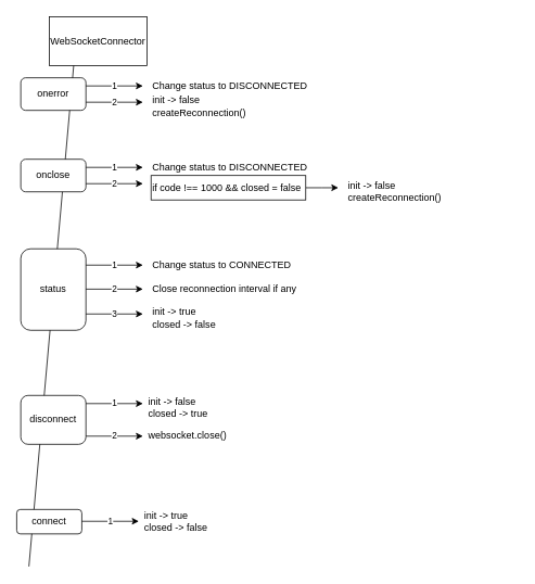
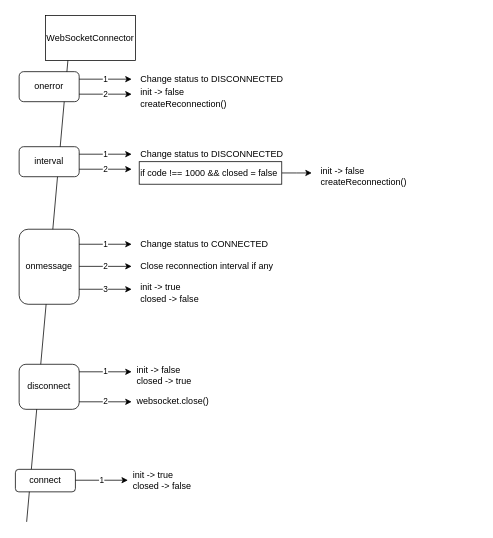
  <mxCell id="0" />
  <mxCell id="1" parent="0" />
  <mxCell id="2" value="WebSocketConnector" style="rounded=0;whiteSpace=wrap;html=1;" vertex="1" parent="1"><mxGeometry x="60" y="20" width="120" height="60" as="geometry" /></mxCell>
  <mxCell id="3" value="" style="endArrow=none;html=1;entryX=0.25;entryY=1;entryDx=0;entryDy=0;" edge="1" parent="1" target="2"><mxGeometry width="50" height="50" relative="1" as="geometry"><mxPoint x="35" y="695" as="sourcePoint" /><mxPoint x="355" y="225" as="targetPoint" /></mxGeometry></mxCell>
  <mxCell id="4" value="onerror" style="rounded=1;whiteSpace=wrap;html=1;" vertex="1" parent="1"><mxGeometry x="25" y="95" width="80" height="40" as="geometry" /></mxCell>
  <mxCell id="5" value="1" style="endArrow=classic;html=1;exitX=1;exitY=0.25;exitDx=0;exitDy=0;exitPerimeter=0;" edge="1" parent="1" source="4"><mxGeometry width="50" height="50" relative="1" as="geometry"><mxPoint x="305" y="275" as="sourcePoint" /><mxPoint x="175" y="105" as="targetPoint" /></mxGeometry></mxCell>
  <mxCell id="6" value="Change status to DISCONNECTED" style="text;html=1;strokeColor=none;fillColor=none;align=left;verticalAlign=middle;whiteSpace=wrap;rounded=0;" vertex="1" parent="1"><mxGeometry x="185" y="95" width="200" height="20" as="geometry" /></mxCell>
  <mxCell id="7" value="2" style="endArrow=classic;html=1;exitX=1;exitY=0.25;exitDx=0;exitDy=0;exitPerimeter=0;" edge="1" parent="1"><mxGeometry width="50" height="50" relative="1" as="geometry"><mxPoint x="105" y="125" as="sourcePoint" /><mxPoint x="175" y="125" as="targetPoint" /></mxGeometry></mxCell>
  <mxCell id="8" value="init -&amp;gt; false&lt;br&gt;createReconnection()" style="text;html=1;strokeColor=none;fillColor=none;align=left;verticalAlign=middle;whiteSpace=wrap;rounded=0;" vertex="1" parent="1"><mxGeometry x="185" y="115" width="200" height="30" as="geometry" /></mxCell>
- <mxCell id="9" value="onclose" style="rounded=1;whiteSpace=wrap;html=1;" vertex="1" parent="1"><mxGeometry x="25" y="195" width="80" height="40" as="geometry" /></mxCell>
+ <mxCell id="9" value="interval" style="rounded=1;whiteSpace=wrap;html=1;" vertex="1" parent="1"><mxGeometry x="25" y="195" width="80" height="40" as="geometry" /></mxCell>
  <mxCell id="10" value="1" style="endArrow=classic;html=1;exitX=1;exitY=0.25;exitDx=0;exitDy=0;exitPerimeter=0;" edge="1" parent="1" source="9"><mxGeometry width="50" height="50" relative="1" as="geometry"><mxPoint x="305" y="375" as="sourcePoint" /><mxPoint x="175" y="205" as="targetPoint" /></mxGeometry></mxCell>
  <mxCell id="11" value="Change status to DISCONNECTED" style="text;html=1;strokeColor=none;fillColor=none;align=left;verticalAlign=middle;whiteSpace=wrap;rounded=0;" vertex="1" parent="1"><mxGeometry x="185" y="195" width="200" height="20" as="geometry" /></mxCell>
  <mxCell id="12" value="2" style="endArrow=classic;html=1;exitX=1;exitY=0.25;exitDx=0;exitDy=0;exitPerimeter=0;" edge="1" parent="1"><mxGeometry width="50" height="50" relative="1" as="geometry"><mxPoint x="105" y="225" as="sourcePoint" /><mxPoint x="175" y="225" as="targetPoint" /></mxGeometry></mxCell>
  <mxCell id="13" value="init -&amp;gt; false&lt;br&gt;createReconnection()" style="text;html=1;strokeColor=none;fillColor=none;align=left;verticalAlign=middle;whiteSpace=wrap;rounded=0;" vertex="1" parent="1"><mxGeometry x="425" y="215" width="210" height="40" as="geometry" /></mxCell>
  <mxCell id="14" style="edgeStyle=orthogonalEdgeStyle;rounded=0;orthogonalLoop=1;jettySize=auto;html=1;" edge="1" parent="1" source="15"><mxGeometry relative="1" as="geometry"><mxPoint x="415" y="230" as="targetPoint" /></mxGeometry></mxCell>
  <mxCell id="15" value="&lt;span&gt;if code !== 1000 &amp;amp;&amp;amp; closed = false&lt;/span&gt;" style="rounded=0;whiteSpace=wrap;html=1;align=left;" vertex="1" parent="1"><mxGeometry x="185" y="215" width="190" height="30" as="geometry" /></mxCell>
- <mxCell id="16" value="status" style="rounded=1;whiteSpace=wrap;html=1;" vertex="1" parent="1"><mxGeometry x="25" y="305" width="80" height="100" as="geometry" /></mxCell>
+ <mxCell id="16" value="onmessage" style="rounded=1;whiteSpace=wrap;html=1;" vertex="1" parent="1"><mxGeometry x="25" y="305" width="80" height="100" as="geometry" /></mxCell>
  <mxCell id="17" value="1" style="endArrow=classic;html=1;exitX=1;exitY=0.25;exitDx=0;exitDy=0;exitPerimeter=0;" edge="1" parent="1"><mxGeometry width="50" height="50" relative="1" as="geometry"><mxPoint x="105" y="325" as="sourcePoint" /><mxPoint x="175" y="325" as="targetPoint" /></mxGeometry></mxCell>
  <mxCell id="18" value="Change status to CONNECTED" style="text;html=1;strokeColor=none;fillColor=none;align=left;verticalAlign=middle;whiteSpace=wrap;rounded=0;" vertex="1" parent="1"><mxGeometry x="185" y="315" width="200" height="20" as="geometry" /></mxCell>
  <mxCell id="19" value="2" style="endArrow=classic;html=1;exitX=1;exitY=0.25;exitDx=0;exitDy=0;exitPerimeter=0;" edge="1" parent="1"><mxGeometry width="50" height="50" relative="1" as="geometry"><mxPoint x="105" y="354.5" as="sourcePoint" /><mxPoint x="175" y="354.5" as="targetPoint" /></mxGeometry></mxCell>
  <mxCell id="20" value="Close reconnection interval if any" style="text;html=1;strokeColor=none;fillColor=none;align=left;verticalAlign=middle;whiteSpace=wrap;rounded=0;" vertex="1" parent="1"><mxGeometry x="185" y="345" width="200" height="20" as="geometry" /></mxCell>
  <mxCell id="21" value="3" style="endArrow=classic;html=1;exitX=1;exitY=0.25;exitDx=0;exitDy=0;exitPerimeter=0;" edge="1" parent="1"><mxGeometry width="50" height="50" relative="1" as="geometry"><mxPoint x="105" y="385" as="sourcePoint" /><mxPoint x="175" y="385" as="targetPoint" /></mxGeometry></mxCell>
  <mxCell id="22" value="init -&amp;gt; true&lt;br&gt;closed -&amp;gt; false" style="text;html=1;strokeColor=none;fillColor=none;align=left;verticalAlign=middle;whiteSpace=wrap;rounded=0;" vertex="1" parent="1"><mxGeometry x="185" y="375" width="200" height="30" as="geometry" /></mxCell>
  <mxCell id="23" value="disconnect" style="rounded=1;whiteSpace=wrap;html=1;" vertex="1" parent="1"><mxGeometry x="25" y="485" width="80" height="60" as="geometry" /></mxCell>
  <mxCell id="24" value="1" style="endArrow=classic;html=1;exitX=1;exitY=0.25;exitDx=0;exitDy=0;exitPerimeter=0;" edge="1" parent="1"><mxGeometry width="50" height="50" relative="1" as="geometry"><mxPoint x="105" y="495" as="sourcePoint" /><mxPoint x="175" y="495" as="targetPoint" /></mxGeometry></mxCell>
  <mxCell id="25" value="init -&amp;gt; false&lt;br&gt;closed -&amp;gt; true" style="text;html=1;strokeColor=none;fillColor=none;align=left;verticalAlign=middle;whiteSpace=wrap;rounded=0;" vertex="1" parent="1"><mxGeometry x="180" y="485" width="200" height="30" as="geometry" /></mxCell>
  <mxCell id="26" value="2" style="endArrow=classic;html=1;exitX=1;exitY=0.25;exitDx=0;exitDy=0;exitPerimeter=0;" edge="1" parent="1"><mxGeometry width="50" height="50" relative="1" as="geometry"><mxPoint x="105" y="535" as="sourcePoint" /><mxPoint x="175" y="535" as="targetPoint" /></mxGeometry></mxCell>
  <mxCell id="27" value="websocket.close()&amp;nbsp;" style="text;html=1;strokeColor=none;fillColor=none;align=left;verticalAlign=middle;whiteSpace=wrap;rounded=0;" vertex="1" parent="1"><mxGeometry x="180" y="525" width="105" height="20" as="geometry" /></mxCell>
  <mxCell id="28" value="connect" style="rounded=1;whiteSpace=wrap;html=1;" vertex="1" parent="1"><mxGeometry x="20" y="625" width="80" height="30" as="geometry" /></mxCell>
  <mxCell id="29" value="1" style="endArrow=classic;html=1;exitX=1;exitY=0.25;exitDx=0;exitDy=0;exitPerimeter=0;" edge="1" parent="1"><mxGeometry width="50" height="50" relative="1" as="geometry"><mxPoint x="100" y="639.5" as="sourcePoint" /><mxPoint x="170" y="639.5" as="targetPoint" /></mxGeometry></mxCell>
  <mxCell id="30" value="init -&amp;gt; true&lt;br&gt;closed -&amp;gt; false" style="text;html=1;strokeColor=none;fillColor=none;align=left;verticalAlign=middle;whiteSpace=wrap;rounded=0;" vertex="1" parent="1"><mxGeometry x="175" y="625" width="200" height="30" as="geometry" /></mxCell>
